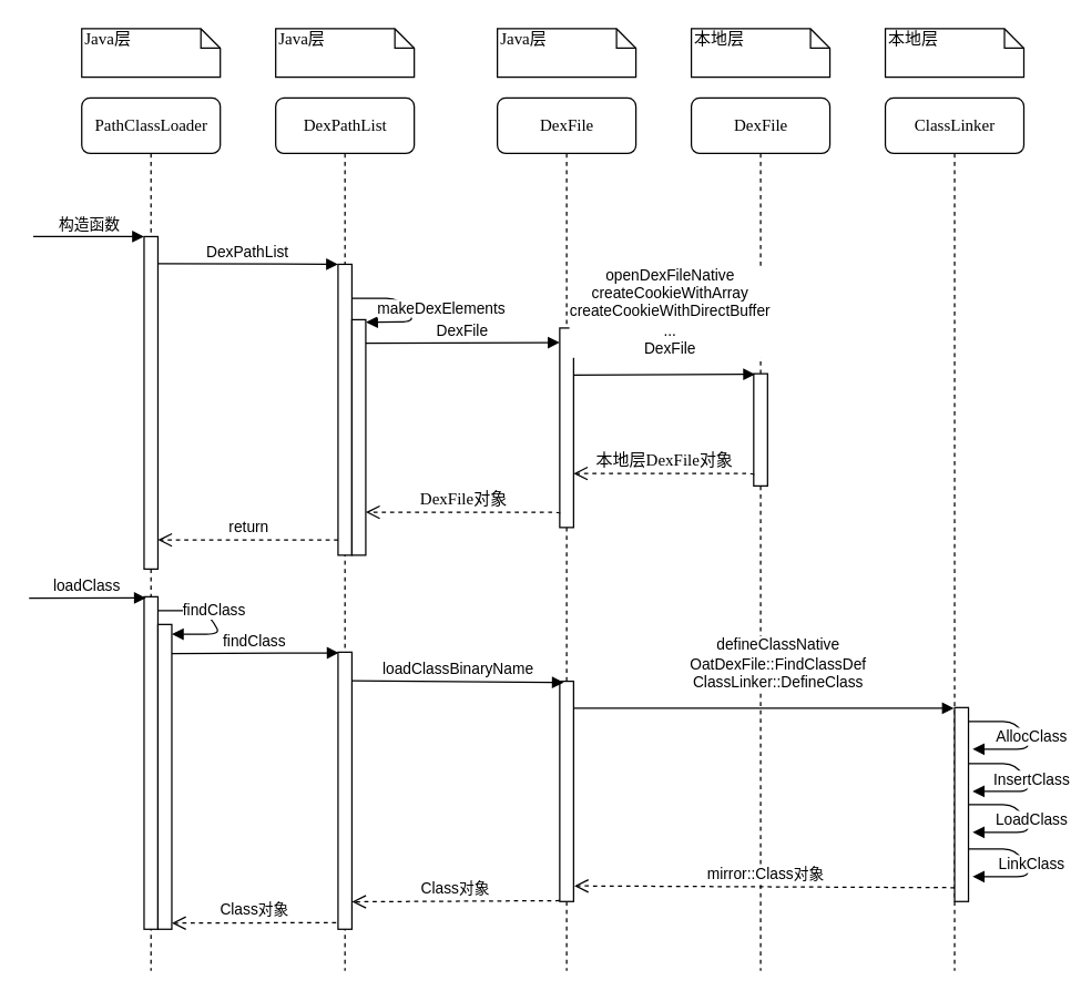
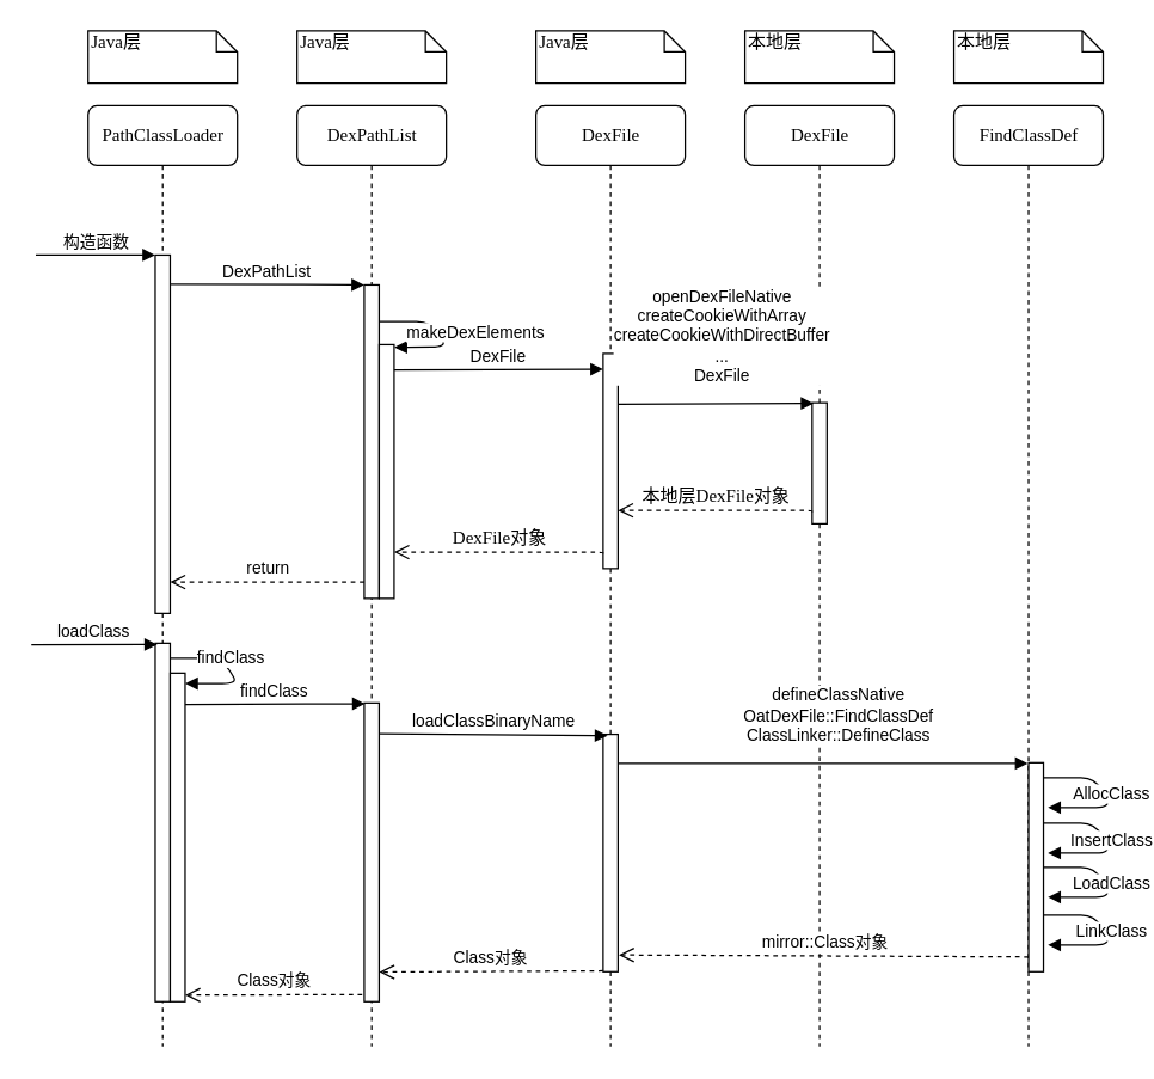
  <mxCell id="0" />
  <mxCell id="1" parent="0" />
  <mxCell id="2" value="DexPathList" style="shape=umlLifeline;perimeter=lifelinePerimeter;whiteSpace=wrap;html=1;container=1;collapsible=0;recursiveResize=0;outlineConnect=0;rounded=1;shadow=0;comic=0;labelBackgroundColor=none;strokeColor=#000000;strokeWidth=1;fillColor=#FFFFFF;fontFamily=Verdana;fontSize=12;fontColor=#000000;align=center;" parent="1" vertex="1"><mxGeometry x="198.5" y="70" width="100" height="630" as="geometry" /></mxCell>
  <mxCell id="3" value="" style="html=1;points=[];perimeter=orthogonalPerimeter;rounded=0;shadow=0;comic=0;labelBackgroundColor=none;strokeColor=#000000;strokeWidth=1;fillColor=#FFFFFF;fontFamily=Verdana;fontSize=12;fontColor=#000000;align=center;" parent="2" vertex="1"><mxGeometry x="45" y="120" width="10" height="210" as="geometry" /></mxCell>
  <mxCell id="4" value="DexFile&lt;br&gt;" style="shape=umlLifeline;perimeter=lifelinePerimeter;whiteSpace=wrap;html=1;container=1;collapsible=0;recursiveResize=0;outlineConnect=0;rounded=1;shadow=0;comic=0;labelBackgroundColor=none;strokeColor=#000000;strokeWidth=1;fillColor=#FFFFFF;fontFamily=Verdana;fontSize=12;fontColor=#000000;align=center;" parent="1" vertex="1"><mxGeometry x="358.5" y="70" width="100" height="630" as="geometry" /></mxCell>
  <mxCell id="5" value="" style="html=1;points=[];perimeter=orthogonalPerimeter;rounded=0;shadow=0;comic=0;labelBackgroundColor=none;strokeColor=#000000;strokeWidth=1;fillColor=#FFFFFF;fontFamily=Verdana;fontSize=12;fontColor=#000000;align=center;" parent="4" vertex="1"><mxGeometry x="45" y="166" width="10" height="144" as="geometry" /></mxCell>
  <mxCell id="6" value="" style="html=1;points=[];perimeter=orthogonalPerimeter;rounded=0;shadow=0;comic=0;labelBackgroundColor=none;strokeColor=#000000;strokeWidth=1;fillColor=#FFFFFF;fontFamily=Verdana;fontSize=12;fontColor=#000000;align=center;" parent="4" vertex="1"><mxGeometry x="45" y="421" width="10" height="159" as="geometry" /></mxCell>
  <mxCell id="7" value="DexFile" style="shape=umlLifeline;perimeter=lifelinePerimeter;whiteSpace=wrap;html=1;container=1;collapsible=0;recursiveResize=0;outlineConnect=0;rounded=1;shadow=0;comic=0;labelBackgroundColor=none;strokeColor=#000000;strokeWidth=1;fillColor=#FFFFFF;fontFamily=Verdana;fontSize=12;fontColor=#000000;align=center;" parent="1" vertex="1"><mxGeometry x="498.5" y="70" width="100" height="630" as="geometry" /></mxCell>
  <mxCell id="8" value="" style="html=1;points=[];perimeter=orthogonalPerimeter;rounded=0;shadow=0;comic=0;labelBackgroundColor=none;strokeColor=#000000;strokeWidth=1;fillColor=#FFFFFF;fontFamily=Verdana;fontSize=12;fontColor=#000000;align=center;" parent="7" vertex="1"><mxGeometry x="45" y="199" width="10" height="81" as="geometry" /></mxCell>
- <mxCell id="9" value="ClassLinker" style="shape=umlLifeline;perimeter=lifelinePerimeter;whiteSpace=wrap;html=1;container=1;collapsible=0;recursiveResize=0;outlineConnect=0;rounded=1;shadow=0;comic=0;labelBackgroundColor=none;strokeColor=#000000;strokeWidth=1;fillColor=#FFFFFF;fontFamily=Verdana;fontSize=12;fontColor=#000000;align=center;" parent="1" vertex="1"><mxGeometry x="638.5" y="70" width="100" height="630" as="geometry" /></mxCell>
+ <mxCell id="9" value="FindClassDef" style="shape=umlLifeline;perimeter=lifelinePerimeter;whiteSpace=wrap;html=1;container=1;collapsible=0;recursiveResize=0;outlineConnect=0;rounded=1;shadow=0;comic=0;labelBackgroundColor=none;strokeColor=#000000;strokeWidth=1;fillColor=#FFFFFF;fontFamily=Verdana;fontSize=12;fontColor=#000000;align=center;" parent="1" vertex="1"><mxGeometry x="638.5" y="70" width="100" height="630" as="geometry" /></mxCell>
  <mxCell id="10" value="PathClassLoader" style="shape=umlLifeline;perimeter=lifelinePerimeter;whiteSpace=wrap;html=1;container=1;collapsible=0;recursiveResize=0;outlineConnect=0;rounded=1;shadow=0;comic=0;labelBackgroundColor=none;strokeColor=#000000;strokeWidth=1;fillColor=#FFFFFF;fontFamily=Verdana;fontSize=12;fontColor=#000000;align=center;" parent="1" vertex="1"><mxGeometry x="58.5" y="70" width="100" height="630" as="geometry" /></mxCell>
  <mxCell id="11" value="" style="html=1;points=[];perimeter=orthogonalPerimeter;rounded=0;shadow=0;comic=0;labelBackgroundColor=none;strokeColor=#000000;strokeWidth=1;fillColor=#FFFFFF;fontFamily=Verdana;fontSize=12;fontColor=#000000;align=center;" parent="10" vertex="1"><mxGeometry x="45" y="100" width="10" height="240" as="geometry" /></mxCell>
  <mxCell id="12" value="Java层" style="shape=note;whiteSpace=wrap;html=1;size=14;verticalAlign=top;align=left;spacingTop=-6;rounded=0;shadow=0;comic=0;labelBackgroundColor=none;strokeColor=#000000;strokeWidth=1;fillColor=#FFFFFF;fontFamily=Verdana;fontSize=12;fontColor=#000000;" parent="1" vertex="1"><mxGeometry x="58.5" y="20" width="100" height="35" as="geometry" /></mxCell>
  <mxCell id="13" value="Java层" style="shape=note;whiteSpace=wrap;html=1;size=14;verticalAlign=top;align=left;spacingTop=-6;rounded=0;shadow=0;comic=0;labelBackgroundColor=none;strokeColor=#000000;strokeWidth=1;fillColor=#FFFFFF;fontFamily=Verdana;fontSize=12;fontColor=#000000;" parent="1" vertex="1"><mxGeometry x="198.5" y="20" width="100" height="35" as="geometry" /></mxCell>
  <mxCell id="14" value="Java层" style="shape=note;whiteSpace=wrap;html=1;size=14;verticalAlign=top;align=left;spacingTop=-6;rounded=0;shadow=0;comic=0;labelBackgroundColor=none;strokeColor=#000000;strokeWidth=1;fillColor=#FFFFFF;fontFamily=Verdana;fontSize=12;fontColor=#000000;" parent="1" vertex="1"><mxGeometry x="358.5" y="20" width="100" height="35" as="geometry" /></mxCell>
  <mxCell id="15" value="本地层" style="shape=note;whiteSpace=wrap;html=1;size=14;verticalAlign=top;align=left;spacingTop=-6;rounded=0;shadow=0;comic=0;labelBackgroundColor=none;strokeColor=#000000;strokeWidth=1;fillColor=#FFFFFF;fontFamily=Verdana;fontSize=12;fontColor=#000000;" parent="1" vertex="1"><mxGeometry x="498.5" y="20" width="100" height="35" as="geometry" /></mxCell>
  <mxCell id="16" value="本地层" style="shape=note;whiteSpace=wrap;html=1;size=14;verticalAlign=top;align=left;spacingTop=-6;rounded=0;shadow=0;comic=0;labelBackgroundColor=none;strokeColor=#000000;strokeWidth=1;fillColor=#FFFFFF;fontFamily=Verdana;fontSize=12;fontColor=#000000;" parent="1" vertex="1"><mxGeometry x="638.5" y="20" width="100" height="35" as="geometry" /></mxCell>
  <mxCell id="17" value="构造函数" style="html=1;verticalAlign=bottom;endArrow=block;" parent="1" edge="1"><mxGeometry width="80" relative="1" as="geometry"><mxPoint x="23.5" y="170" as="sourcePoint" /><mxPoint x="103.5" y="170" as="targetPoint" /></mxGeometry></mxCell>
  <mxCell id="18" value="DexPathList" style="html=1;verticalAlign=bottom;endArrow=block;" parent="1" target="3" edge="1"><mxGeometry width="80" relative="1" as="geometry"><mxPoint x="113.5" y="189.5" as="sourcePoint" /><mxPoint x="193.5" y="189.5" as="targetPoint" /></mxGeometry></mxCell>
  <mxCell id="19" value="" style="html=1;points=[];perimeter=orthogonalPerimeter;rounded=0;shadow=0;comic=0;labelBackgroundColor=none;strokeColor=#000000;strokeWidth=1;fillColor=#FFFFFF;fontFamily=Verdana;fontSize=12;fontColor=#000000;align=center;" parent="1" vertex="1"><mxGeometry x="253.5" y="230" width="10" height="170" as="geometry" /></mxCell>
  <mxCell id="20" value="DexFile" style="html=1;verticalAlign=bottom;endArrow=block;entryX=0;entryY=0.073;entryDx=0;entryDy=0;entryPerimeter=0;" parent="1" target="5" edge="1"><mxGeometry width="80" relative="1" as="geometry"><mxPoint x="263.5" y="247" as="sourcePoint" /><mxPoint x="393.5" y="250.5" as="targetPoint" /></mxGeometry></mxCell>
  <mxCell id="21" value="DexFile对象" style="html=1;verticalAlign=bottom;endArrow=open;dashed=1;endSize=8;labelBackgroundColor=none;fontFamily=Verdana;fontSize=12;edgeStyle=elbowEdgeStyle;elbow=vertical;" parent="1" target="19" edge="1"><mxGeometry relative="1" as="geometry"><mxPoint x="298.5" y="340" as="targetPoint" /><Array as="points"><mxPoint x="268.5" y="369" /></Array><mxPoint x="403.5" y="370" as="sourcePoint" /></mxGeometry></mxCell>
  <mxCell id="22" value="" style="html=1;points=[];perimeter=orthogonalPerimeter;rounded=0;shadow=0;comic=0;labelBackgroundColor=none;strokeColor=#000000;strokeWidth=1;fillColor=#FFFFFF;fontFamily=Verdana;fontSize=12;fontColor=#000000;align=center;" parent="1" vertex="1"><mxGeometry x="103.5" y="430" width="10" height="240" as="geometry" /></mxCell>
  <mxCell id="23" value="loadClass" style="html=1;verticalAlign=bottom;endArrow=block;entryX=0.12;entryY=0.143;entryDx=0;entryDy=0;entryPerimeter=0;" parent="1" edge="1"><mxGeometry width="80" relative="1" as="geometry"><mxPoint x="20.5" y="431" as="sourcePoint" /><mxPoint x="104.833" y="430.833" as="targetPoint" /></mxGeometry></mxCell>
  <mxCell id="24" value="return" style="html=1;verticalAlign=bottom;endArrow=open;dashed=1;endSize=8;" parent="1" target="11" edge="1"><mxGeometry relative="1" as="geometry"><mxPoint x="243.5" y="389" as="sourcePoint" /><mxPoint x="163.5" y="389" as="targetPoint" /></mxGeometry></mxCell>
  <mxCell id="25" value="&lt;div&gt;&lt;span&gt;openDexFileNative&lt;/span&gt;&lt;/div&gt;&lt;div&gt;&lt;div&gt;&lt;div&gt;&lt;span&gt;createCookieWithArray&lt;/span&gt;&lt;/div&gt;&lt;/div&gt;&lt;div&gt;&lt;span&gt;createCookieWithDirectBuffer&lt;/span&gt;&lt;/div&gt;&lt;/div&gt;&lt;div&gt;&lt;span&gt;...&lt;/span&gt;&lt;/div&gt;&lt;div&gt;&lt;span&gt;DexFile&lt;/span&gt;&lt;/div&gt;" style="html=1;verticalAlign=bottom;endArrow=block;entryX=0.1;entryY=0.005;entryDx=0;entryDy=0;entryPerimeter=0;" parent="1" target="8" edge="1"><mxGeometry x="0.074" y="10" width="80" relative="1" as="geometry"><mxPoint x="413.5" y="270" as="sourcePoint" /><mxPoint x="538.5" y="270" as="targetPoint" /><mxPoint as="offset" /></mxGeometry></mxCell>
  <mxCell id="26" value="本地层DexFile对象" style="html=1;verticalAlign=bottom;endArrow=open;dashed=1;endSize=8;labelBackgroundColor=none;fontFamily=Verdana;fontSize=12;edgeStyle=elbowEdgeStyle;elbow=vertical;" parent="1" edge="1"><mxGeometry relative="1" as="geometry"><mxPoint x="413.5" y="341" as="targetPoint" /><Array as="points"><mxPoint x="408.5" y="341" /></Array><mxPoint x="543.5" y="342" as="sourcePoint" /></mxGeometry></mxCell>
  <mxCell id="27" value="" style="html=1;points=[];perimeter=orthogonalPerimeter;rounded=0;shadow=0;comic=0;labelBackgroundColor=none;strokeColor=#000000;strokeWidth=1;fillColor=#FFFFFF;fontFamily=Verdana;fontSize=12;fontColor=#000000;align=center;" parent="1" vertex="1"><mxGeometry x="243.5" y="470" width="10" height="200" as="geometry" /></mxCell>
  <mxCell id="28" value="findClass" style="html=1;verticalAlign=bottom;endArrow=block;entryX=0.05;entryY=0.074;entryDx=0;entryDy=0;entryPerimeter=0;" parent="1" edge="1"><mxGeometry width="80" relative="1" as="geometry"><mxPoint x="123.5" y="471" as="sourcePoint" /><mxPoint x="244" y="470.5" as="targetPoint" /></mxGeometry></mxCell>
  <mxCell id="29" value="" style="html=1;points=[];perimeter=orthogonalPerimeter;rounded=0;shadow=0;comic=0;labelBackgroundColor=none;strokeColor=#000000;strokeWidth=1;fillColor=#FFFFFF;fontFamily=Verdana;fontSize=12;fontColor=#000000;align=center;" parent="1" vertex="1"><mxGeometry x="113.5" y="450" width="10" height="220" as="geometry" /></mxCell>
  <mxCell id="30" value="findClass" style="html=1;verticalAlign=bottom;endArrow=block;" parent="1" edge="1"><mxGeometry width="80" relative="1" as="geometry"><mxPoint x="113.5" y="440" as="sourcePoint" /><mxPoint x="123.5" y="457" as="targetPoint" /><Array as="points"><mxPoint x="148.5" y="440" /><mxPoint x="158.5" y="457" /></Array></mxGeometry></mxCell>
  <mxCell id="31" value="makeDexElements" style="html=1;verticalAlign=bottom;endArrow=block;entryX=1.021;entryY=0.09;entryDx=0;entryDy=0;entryPerimeter=0;" parent="1" edge="1"><mxGeometry x="0.223" y="-20" width="80" relative="1" as="geometry"><mxPoint x="253.5" y="214.5" as="sourcePoint" /><mxPoint x="263.707" y="231.776" as="targetPoint" /><Array as="points"><mxPoint x="288.5" y="214.5" /><mxPoint x="298.5" y="231.5" /></Array><mxPoint x="20" y="19" as="offset" /></mxGeometry></mxCell>
  <mxCell id="32" value="&lt;div&gt;&lt;span&gt;loadClassBinaryName&lt;/span&gt;&lt;/div&gt;" style="html=1;verticalAlign=bottom;endArrow=block;entryX=0.297;entryY=0.006;entryDx=0;entryDy=0;entryPerimeter=0;exitX=0.994;exitY=0.259;exitDx=0;exitDy=0;exitPerimeter=0;" parent="1" target="6" edge="1"><mxGeometry width="80" relative="1" as="geometry"><mxPoint x="253.707" y="490.569" as="sourcePoint" /><mxPoint x="374" y="490" as="targetPoint" /></mxGeometry></mxCell>
  <mxCell id="33" value="&lt;div&gt;defineClassNative&lt;/div&gt;&lt;div&gt;&lt;div&gt;OatDexFile::FindClassDef&lt;br&gt;&lt;/div&gt;&lt;/div&gt;&lt;div&gt;&lt;div&gt;&lt;span&gt;ClassLinker::DefineClass&lt;/span&gt;&lt;/div&gt;&lt;/div&gt;" style="html=1;verticalAlign=bottom;endArrow=block;" parent="1" target="9" edge="1"><mxGeometry x="0.074" y="10" width="80" relative="1" as="geometry"><mxPoint x="413.5" y="510.5" as="sourcePoint" /><mxPoint x="544.397" y="510.19" as="targetPoint" /><mxPoint as="offset" /></mxGeometry></mxCell>
  <mxCell id="34" value="" style="html=1;points=[];perimeter=orthogonalPerimeter;rounded=0;shadow=0;comic=0;labelBackgroundColor=none;strokeColor=#000000;strokeWidth=1;fillColor=#FFFFFF;fontFamily=Verdana;fontSize=12;fontColor=#000000;align=center;" parent="1" vertex="1"><mxGeometry x="688.5" y="510" width="10" height="140" as="geometry" /></mxCell>
  <mxCell id="35" value="AllocClass" style="html=1;verticalAlign=bottom;endArrow=block;" parent="1" edge="1"><mxGeometry x="0.155" width="80" relative="1" as="geometry"><mxPoint x="698.5" y="520" as="sourcePoint" /><mxPoint x="701.5" y="540" as="targetPoint" /><Array as="points"><mxPoint x="733.5" y="520" /><mxPoint x="743.5" y="540" /></Array><mxPoint as="offset" /></mxGeometry></mxCell>
  <mxCell id="36" value="LoadClass" style="html=1;verticalAlign=bottom;endArrow=block;" parent="1" edge="1"><mxGeometry x="0.155" width="80" relative="1" as="geometry"><mxPoint x="698.5" y="580" as="sourcePoint" /><mxPoint x="701.5" y="600" as="targetPoint" /><Array as="points"><mxPoint x="733.5" y="580" /><mxPoint x="743.5" y="600" /></Array><mxPoint as="offset" /></mxGeometry></mxCell>
  <mxCell id="37" value="LinkClass" style="html=1;verticalAlign=bottom;endArrow=block;" parent="1" edge="1"><mxGeometry x="0.155" width="80" relative="1" as="geometry"><mxPoint x="698.5" y="612" as="sourcePoint" /><mxPoint x="701.5" y="632" as="targetPoint" /><Array as="points"><mxPoint x="733.5" y="612" /><mxPoint x="743.5" y="632" /></Array><mxPoint as="offset" /></mxGeometry></mxCell>
  <mxCell id="38" value="&lt;div&gt;mirror::Class对象&lt;/div&gt;" style="html=1;verticalAlign=bottom;endArrow=open;dashed=1;endSize=8;entryX=1.057;entryY=0.929;entryDx=0;entryDy=0;entryPerimeter=0;" parent="1" target="6" edge="1"><mxGeometry relative="1" as="geometry"><mxPoint x="688.5" y="640" as="sourcePoint" /><mxPoint x="418.5" y="640" as="targetPoint" /></mxGeometry></mxCell>
  <mxCell id="39" value="Class对象" style="html=1;verticalAlign=bottom;endArrow=open;dashed=1;endSize=8;entryX=1.057;entryY=0.929;entryDx=0;entryDy=0;entryPerimeter=0;exitX=-0.006;exitY=0.996;exitDx=0;exitDy=0;exitPerimeter=0;" parent="1" source="6" edge="1"><mxGeometry relative="1" as="geometry"><mxPoint x="398.5" y="650" as="sourcePoint" /><mxPoint x="253.571" y="650.214" as="targetPoint" /></mxGeometry></mxCell>
  <mxCell id="40" value="Class对象" style="html=1;verticalAlign=bottom;endArrow=open;dashed=1;endSize=8;exitX=-0.138;exitY=0.976;exitDx=0;exitDy=0;exitPerimeter=0;entryX=1.005;entryY=0.98;entryDx=0;entryDy=0;entryPerimeter=0;" parent="1" source="27" target="29" edge="1"><mxGeometry relative="1" as="geometry"><mxPoint x="243.548" y="659.976" as="sourcePoint" /><mxPoint x="138.5" y="666" as="targetPoint" /></mxGeometry></mxCell>
  <mxCell id="41" value="InsertClass" style="html=1;verticalAlign=bottom;endArrow=block;" parent="1" edge="1"><mxGeometry x="0.155" width="80" relative="1" as="geometry"><mxPoint x="698.5" y="550.5" as="sourcePoint" /><mxPoint x="701.5" y="570.5" as="targetPoint" /><Array as="points"><mxPoint x="733.5" y="550.5" /><mxPoint x="743.5" y="570.5" /></Array><mxPoint as="offset" /></mxGeometry></mxCell>
